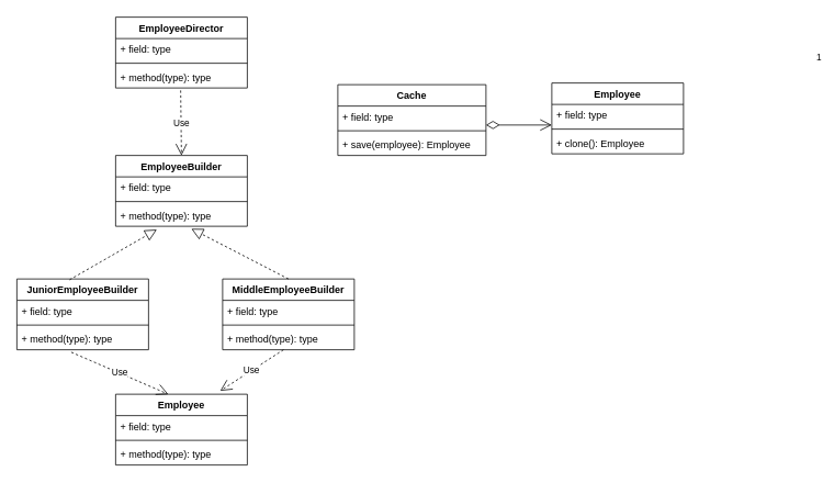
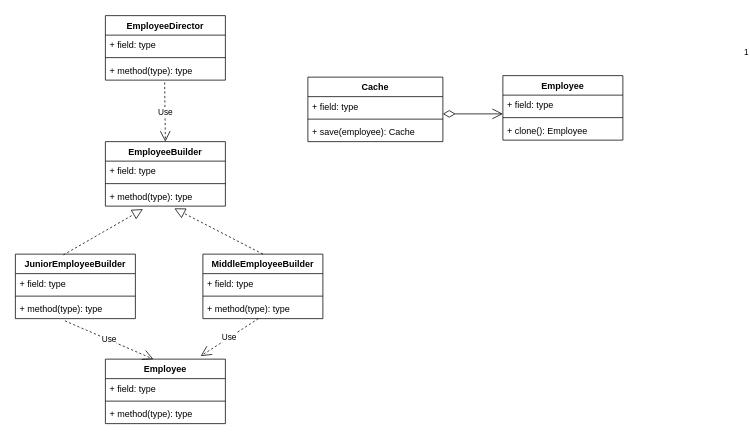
  <mxCell id="0" />
  <mxCell id="1" parent="0" />
  <mxCell id="2" value="EmployeeDirector&#10;" style="swimlane;fontStyle=1;align=center;verticalAlign=top;childLayout=stackLayout;horizontal=1;startSize=26;horizontalStack=0;resizeParent=1;resizeParentMax=0;resizeLast=0;collapsible=1;marginBottom=0;" vertex="1" parent="1"><mxGeometry x="140" y="20" width="160" height="86" as="geometry" /></mxCell>
  <mxCell id="3" value="+ field: type" style="text;strokeColor=none;fillColor=none;align=left;verticalAlign=top;spacingLeft=4;spacingRight=4;overflow=hidden;rotatable=0;points=[[0,0.5],[1,0.5]];portConstraint=eastwest;" vertex="1" parent="2"><mxGeometry y="26" width="160" height="26" as="geometry" /></mxCell>
  <mxCell id="4" value="" style="line;strokeWidth=1;fillColor=none;align=left;verticalAlign=middle;spacingTop=-1;spacingLeft=3;spacingRight=3;rotatable=0;labelPosition=right;points=[];portConstraint=eastwest;" vertex="1" parent="2"><mxGeometry y="52" width="160" height="8" as="geometry" /></mxCell>
  <mxCell id="5" value="+ method(type): type" style="text;strokeColor=none;fillColor=none;align=left;verticalAlign=top;spacingLeft=4;spacingRight=4;overflow=hidden;rotatable=0;points=[[0,0.5],[1,0.5]];portConstraint=eastwest;" vertex="1" parent="2"><mxGeometry y="60" width="160" height="26" as="geometry" /></mxCell>
  <mxCell id="6" value="JuniorEmployeeBuilder&#10;" style="swimlane;fontStyle=1;align=center;verticalAlign=top;childLayout=stackLayout;horizontal=1;startSize=26;horizontalStack=0;resizeParent=1;resizeParentMax=0;resizeLast=0;collapsible=1;marginBottom=0;" vertex="1" parent="1"><mxGeometry x="20" y="338" width="160" height="86" as="geometry" /></mxCell>
  <mxCell id="7" value="+ field: type" style="text;strokeColor=none;fillColor=none;align=left;verticalAlign=top;spacingLeft=4;spacingRight=4;overflow=hidden;rotatable=0;points=[[0,0.5],[1,0.5]];portConstraint=eastwest;" vertex="1" parent="6"><mxGeometry y="26" width="160" height="26" as="geometry" /></mxCell>
  <mxCell id="8" value="" style="line;strokeWidth=1;fillColor=none;align=left;verticalAlign=middle;spacingTop=-1;spacingLeft=3;spacingRight=3;rotatable=0;labelPosition=right;points=[];portConstraint=eastwest;" vertex="1" parent="6"><mxGeometry y="52" width="160" height="8" as="geometry" /></mxCell>
  <mxCell id="9" value="+ method(type): type" style="text;strokeColor=none;fillColor=none;align=left;verticalAlign=top;spacingLeft=4;spacingRight=4;overflow=hidden;rotatable=0;points=[[0,0.5],[1,0.5]];portConstraint=eastwest;" vertex="1" parent="6"><mxGeometry y="60" width="160" height="26" as="geometry" /></mxCell>
  <mxCell id="10" value="MiddleEmployeeBuilder" style="swimlane;fontStyle=1;align=center;verticalAlign=top;childLayout=stackLayout;horizontal=1;startSize=26;horizontalStack=0;resizeParent=1;resizeParentMax=0;resizeLast=0;collapsible=1;marginBottom=0;" vertex="1" parent="1"><mxGeometry x="270" y="338" width="160" height="86" as="geometry" /></mxCell>
  <mxCell id="11" value="+ field: type" style="text;strokeColor=none;fillColor=none;align=left;verticalAlign=top;spacingLeft=4;spacingRight=4;overflow=hidden;rotatable=0;points=[[0,0.5],[1,0.5]];portConstraint=eastwest;" vertex="1" parent="10"><mxGeometry y="26" width="160" height="26" as="geometry" /></mxCell>
  <mxCell id="12" value="" style="line;strokeWidth=1;fillColor=none;align=left;verticalAlign=middle;spacingTop=-1;spacingLeft=3;spacingRight=3;rotatable=0;labelPosition=right;points=[];portConstraint=eastwest;" vertex="1" parent="10"><mxGeometry y="52" width="160" height="8" as="geometry" /></mxCell>
  <mxCell id="13" value="+ method(type): type" style="text;strokeColor=none;fillColor=none;align=left;verticalAlign=top;spacingLeft=4;spacingRight=4;overflow=hidden;rotatable=0;points=[[0,0.5],[1,0.5]];portConstraint=eastwest;" vertex="1" parent="10"><mxGeometry y="60" width="160" height="26" as="geometry" /></mxCell>
  <mxCell id="14" value="EmployeeBuilder&#10;" style="swimlane;fontStyle=1;align=center;verticalAlign=top;childLayout=stackLayout;horizontal=1;startSize=26;horizontalStack=0;resizeParent=1;resizeParentMax=0;resizeLast=0;collapsible=1;marginBottom=0;" vertex="1" parent="1"><mxGeometry x="140" y="188" width="160" height="86" as="geometry" /></mxCell>
  <mxCell id="15" value="+ field: type" style="text;strokeColor=none;fillColor=none;align=left;verticalAlign=top;spacingLeft=4;spacingRight=4;overflow=hidden;rotatable=0;points=[[0,0.5],[1,0.5]];portConstraint=eastwest;" vertex="1" parent="14"><mxGeometry y="26" width="160" height="26" as="geometry" /></mxCell>
  <mxCell id="16" value="" style="line;strokeWidth=1;fillColor=none;align=left;verticalAlign=middle;spacingTop=-1;spacingLeft=3;spacingRight=3;rotatable=0;labelPosition=right;points=[];portConstraint=eastwest;" vertex="1" parent="14"><mxGeometry y="52" width="160" height="8" as="geometry" /></mxCell>
  <mxCell id="17" value="+ method(type): type" style="text;strokeColor=none;fillColor=none;align=left;verticalAlign=top;spacingLeft=4;spacingRight=4;overflow=hidden;rotatable=0;points=[[0,0.5],[1,0.5]];portConstraint=eastwest;" vertex="1" parent="14"><mxGeometry y="60" width="160" height="26" as="geometry" /></mxCell>
  <mxCell id="18" value="Use" style="endArrow=open;endSize=12;dashed=1;html=1;entryX=0.5;entryY=0;entryDx=0;entryDy=0;exitX=0.494;exitY=1.115;exitDx=0;exitDy=0;exitPerimeter=0;" edge="1" parent="1" source="5" target="14"><mxGeometry width="160" relative="1" as="geometry"><mxPoint x="230" y="138" as="sourcePoint" /><mxPoint x="40" y="98" as="targetPoint" /></mxGeometry></mxCell>
  <mxCell id="19" value="" style="endArrow=block;dashed=1;endFill=0;endSize=12;html=1;exitX=0.4;exitY=0.012;exitDx=0;exitDy=0;exitPerimeter=0;entryX=0.313;entryY=1.154;entryDx=0;entryDy=0;entryPerimeter=0;" edge="1" parent="1" source="6" target="17"><mxGeometry width="160" relative="1" as="geometry"><mxPoint x="70" y="308" as="sourcePoint" /><mxPoint x="230" y="308" as="targetPoint" /></mxGeometry></mxCell>
  <mxCell id="20" value="" style="endArrow=block;dashed=1;endFill=0;endSize=12;html=1;exitX=0.5;exitY=0;exitDx=0;exitDy=0;entryX=0.575;entryY=1.115;entryDx=0;entryDy=0;entryPerimeter=0;" edge="1" parent="1" source="10" target="17"><mxGeometry width="160" relative="1" as="geometry"><mxPoint x="430" y="268" as="sourcePoint" /><mxPoint x="590" y="268" as="targetPoint" /></mxGeometry></mxCell>
  <mxCell id="21" value="Employee" style="swimlane;fontStyle=1;align=center;verticalAlign=top;childLayout=stackLayout;horizontal=1;startSize=26;horizontalStack=0;resizeParent=1;resizeParentMax=0;resizeLast=0;collapsible=1;marginBottom=0;" vertex="1" parent="1"><mxGeometry x="140" y="478" width="160" height="86" as="geometry" /></mxCell>
  <mxCell id="22" value="+ field: type" style="text;strokeColor=none;fillColor=none;align=left;verticalAlign=top;spacingLeft=4;spacingRight=4;overflow=hidden;rotatable=0;points=[[0,0.5],[1,0.5]];portConstraint=eastwest;" vertex="1" parent="21"><mxGeometry y="26" width="160" height="26" as="geometry" /></mxCell>
  <mxCell id="23" value="" style="line;strokeWidth=1;fillColor=none;align=left;verticalAlign=middle;spacingTop=-1;spacingLeft=3;spacingRight=3;rotatable=0;labelPosition=right;points=[];portConstraint=eastwest;" vertex="1" parent="21"><mxGeometry y="52" width="160" height="8" as="geometry" /></mxCell>
  <mxCell id="24" value="+ method(type): type" style="text;strokeColor=none;fillColor=none;align=left;verticalAlign=top;spacingLeft=4;spacingRight=4;overflow=hidden;rotatable=0;points=[[0,0.5],[1,0.5]];portConstraint=eastwest;" vertex="1" parent="21"><mxGeometry y="60" width="160" height="26" as="geometry" /></mxCell>
  <mxCell id="25" value="Use" style="endArrow=open;endSize=12;dashed=1;html=1;exitX=0.413;exitY=1.115;exitDx=0;exitDy=0;exitPerimeter=0;entryX=0.4;entryY=0;entryDx=0;entryDy=0;entryPerimeter=0;" edge="1" parent="1" source="9" target="21"><mxGeometry width="160" relative="1" as="geometry"><mxPoint y="448" as="sourcePoint" x="30" /><mxPoint x="190" y="448" as="targetPoint" /></mxGeometry></mxCell>
  <mxCell id="26" value="Use" style="endArrow=open;endSize=12;dashed=1;html=1;exitX=0.413;exitY=1.115;exitDx=0;exitDy=0;exitPerimeter=0;entryX=0.794;entryY=-0.047;entryDx=0;entryDy=0;entryPerimeter=0;" edge="1" parent="1" target="21"><mxGeometry width="160" relative="1" as="geometry"><mxPoint x="344" y="424" as="sourcePoint" /><mxPoint x="461.92" y="475.01" as="targetPoint" /></mxGeometry></mxCell>
  <mxCell id="27" value="Employee" style="swimlane;fontStyle=1;align=center;verticalAlign=top;childLayout=stackLayout;horizontal=1;startSize=26;horizontalStack=0;resizeParent=1;resizeParentMax=0;resizeLast=0;collapsible=1;marginBottom=0;" vertex="1" parent="1"><mxGeometry x="670" y="100" width="160" height="86" as="geometry" /></mxCell>
  <mxCell id="28" value="+ field: type" style="text;strokeColor=none;fillColor=none;align=left;verticalAlign=top;spacingLeft=4;spacingRight=4;overflow=hidden;rotatable=0;points=[[0,0.5],[1,0.5]];portConstraint=eastwest;" vertex="1" parent="27"><mxGeometry y="26" width="160" height="26" as="geometry" /></mxCell>
  <mxCell id="29" value="1" style="endArrow=open;html=1;endSize=12;startArrow=diamondThin;startSize=14;startFill=0;edgeStyle=orthogonalEdgeStyle;align=left;verticalAlign=bottom;" edge="1" parent="27"><mxGeometry x="1" y="328" relative="1" as="geometry"><mxPoint x="-80" y="51" as="sourcePoint" /><mxPoint y="51" as="targetPoint" /><mxPoint x="320" y="255" as="offset" /></mxGeometry></mxCell>
  <mxCell id="30" value="" style="line;strokeWidth=1;fillColor=none;align=left;verticalAlign=middle;spacingTop=-1;spacingLeft=3;spacingRight=3;rotatable=0;labelPosition=right;points=[];portConstraint=eastwest;" vertex="1" parent="27"><mxGeometry y="52" width="160" height="8" as="geometry" /></mxCell>
  <mxCell id="31" value="+ clone(): Employee" style="text;strokeColor=none;fillColor=none;align=left;verticalAlign=top;spacingLeft=4;spacingRight=4;overflow=hidden;rotatable=0;points=[[0,0.5],[1,0.5]];portConstraint=eastwest;" vertex="1" parent="27"><mxGeometry y="60" width="160" height="26" as="geometry" /></mxCell>
  <mxCell id="32" value="Cache" style="swimlane;fontStyle=1;align=center;verticalAlign=top;childLayout=stackLayout;horizontal=1;startSize=26;horizontalStack=0;resizeParent=1;resizeParentMax=0;resizeLast=0;collapsible=1;marginBottom=0;" vertex="1" parent="1"><mxGeometry x="410" y="102" width="180" height="86" as="geometry" /></mxCell>
  <mxCell id="33" value="+ field: type" style="text;strokeColor=none;fillColor=none;align=left;verticalAlign=top;spacingLeft=4;spacingRight=4;overflow=hidden;rotatable=0;points=[[0,0.5],[1,0.5]];portConstraint=eastwest;" vertex="1" parent="32"><mxGeometry y="26" width="180" height="26" as="geometry" /></mxCell>
  <mxCell id="34" value="" style="line;strokeWidth=1;fillColor=none;align=left;verticalAlign=middle;spacingTop=-1;spacingLeft=3;spacingRight=3;rotatable=0;labelPosition=right;points=[];portConstraint=eastwest;" vertex="1" parent="32"><mxGeometry y="52" width="180" height="8" as="geometry" /></mxCell>
- <mxCell id="35" value="+ save(employee): Employee" style="text;strokeColor=none;fillColor=none;align=left;verticalAlign=top;spacingLeft=4;spacingRight=4;overflow=hidden;rotatable=0;points=[[0,0.5],[1,0.5]];portConstraint=eastwest;" vertex="1" parent="32"><mxGeometry y="60" width="180" height="26" as="geometry" /></mxCell>
+ <mxCell id="35" value="+ save(employee): Cache" style="text;strokeColor=none;fillColor=none;align=left;verticalAlign=top;spacingLeft=4;spacingRight=4;overflow=hidden;rotatable=0;points=[[0,0.5],[1,0.5]];portConstraint=eastwest;" vertex="1" parent="32"><mxGeometry y="60" width="180" height="26" as="geometry" /></mxCell>
